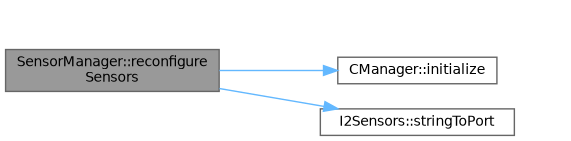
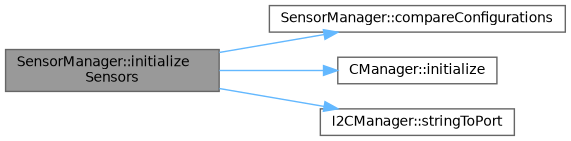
  digraph {
    rankdir=LR
    node [color=grey40 fillcolor=white fontname=Helvetica fontsize=10 shape=box style=filled]
    edge [color=steelblue1 fontname=Helvetica fontsize=10 labelfontname=Helvetica labelfontsize=10 style=solid]
-   n1 [color=gray40 fillcolor=grey60 fontcolor=black height=0.2 label="SensorManager::reconfigure\lSensors" width=0.4]
+   n1 [color=gray40 fillcolor=grey60 fontcolor=black height=0.2 label="SensorManager::initialize\lSensors" width=0.4]
+   n2 [height=0.2 label="SensorManager::compareConfigurations" width=0.4]
    n3 [height=0.2 label="CManager::initialize" width=0.4]
-   n4 [height=0.2 label="I2Sensors::stringToPort" width=0.4]
+   n4 [height=0.2 label="I2CManager::stringToPort" width=0.4]
+   n1 -> n2
    n1 -> n3
    n1 -> n4
  }
